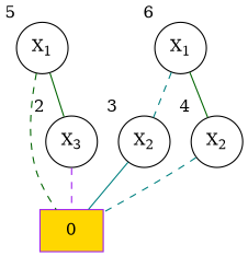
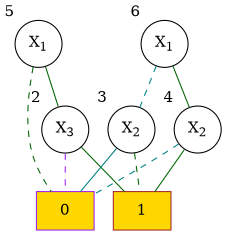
  graph {
    node [shape=circle]
    edge [color=darkgreen]
+   1 [shape=box style=filled fillcolor=gold color=brown]
    0 [shape=box style=filled fillcolor=gold color=purple]
    n3 [label=<X<SUB>3</SUB>> xlabel=2]
    n4 [label=<X<SUB>2</SUB>> xlabel=3]
    n5 [label=<X<SUB>2</SUB>> xlabel=4]
    n6 [label=<X<SUB>1</SUB>> xlabel=5]
    n7 [label=<X<SUB>1</SUB>> xlabel=6]
+   n3 -- 1
    n3 -- 0 [style=dashed color=purple]
+   n4 -- 1 [style=dashed]
    n4 -- 0 [color=teal]
+   n5 -- 1
    n5 -- 0 [style=dashed color=teal]
    n6 -- 0 [style=dashed]
    n6 -- n3
    n7 -- n4 [style=dashed color=teal]
    n7 -- n5
  }
